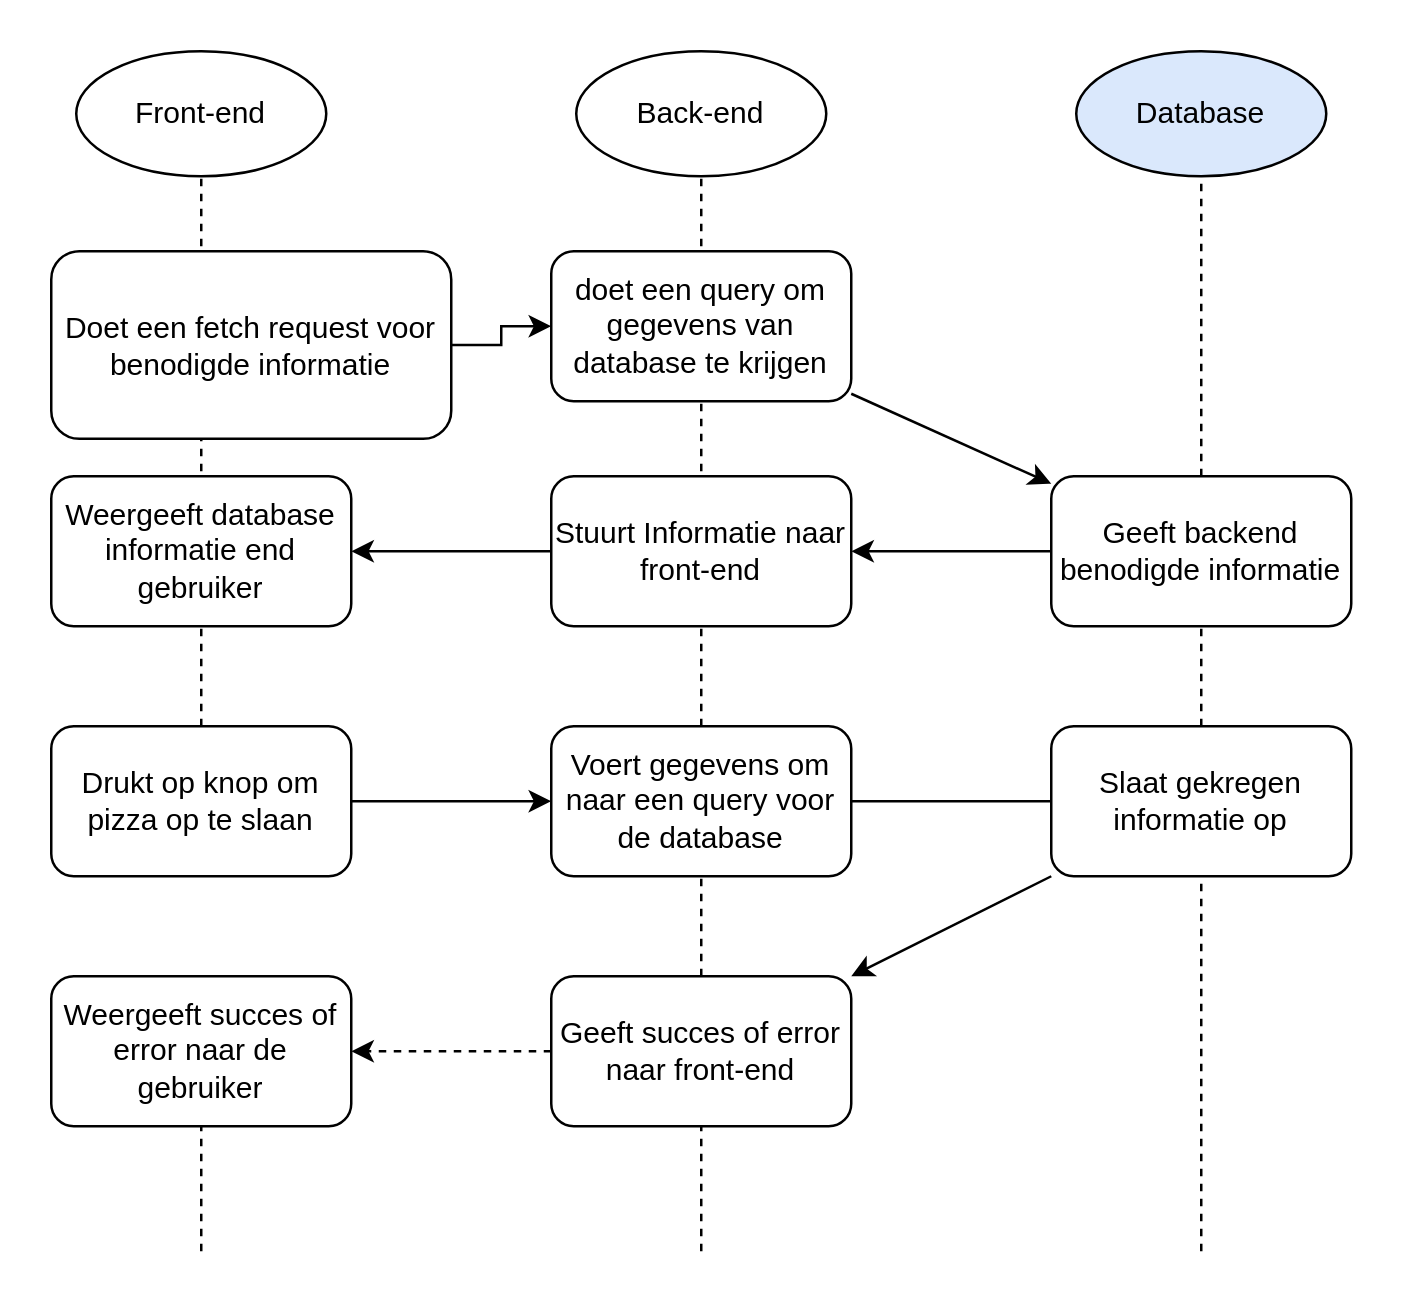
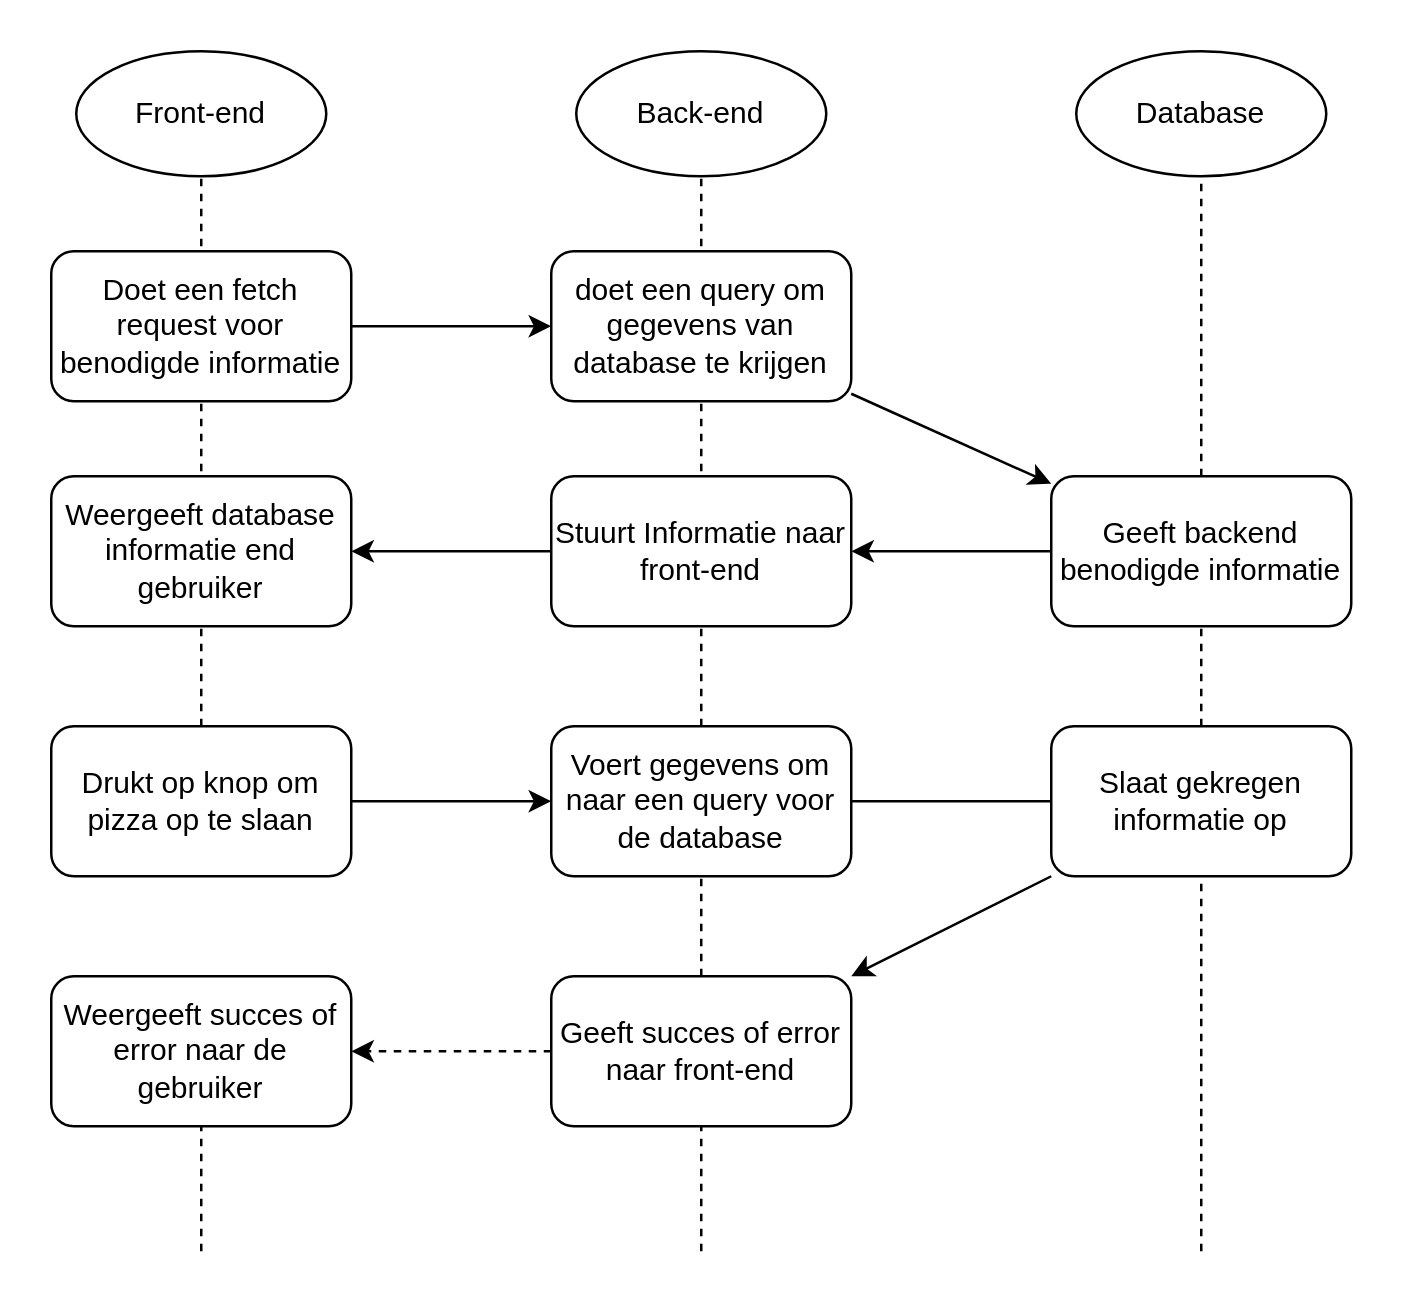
  <mxCell id="0" />
  <mxCell id="1" parent="0" />
  <mxCell id="2" value="" style="endArrow=none;dashed=1;html=1;rounded=0;entryX=0.5;entryY=1;entryDx=0;entryDy=0;" edge="1" parent="1" source="15" target="3"><mxGeometry width="50" height="50" relative="1" as="geometry"><mxPoint x="80" y="580" as="sourcePoint" /><mxPoint x="80" y="170" as="targetPoint" /></mxGeometry></mxCell>
  <mxCell id="3" value="Front-end" style="ellipse;whiteSpace=wrap;html=1;" vertex="1" parent="1"><mxGeometry x="30" width="100" height="50" as="geometry" y="20" /></mxCell>
  <mxCell id="4" value="" style="endArrow=none;dashed=1;html=1;rounded=0;" edge="1" parent="1" source="18" target="5"><mxGeometry width="50" height="50" relative="1" as="geometry"><mxPoint x="279.58" y="580" as="sourcePoint" /><mxPoint x="279.58" y="170" as="targetPoint" /></mxGeometry></mxCell>
  <mxCell id="5" value="Back-end" style="ellipse;whiteSpace=wrap;html=1;" vertex="1" parent="1"><mxGeometry x="230" width="100" height="50" as="geometry" y="20" /></mxCell>
- <mxCell id="6" value="Database" style="ellipse;whiteSpace=wrap;html=1;fillColor=#dae8fc;" vertex="1" parent="1"><mxGeometry x="430" width="100" height="50" as="geometry" y="20" /></mxCell>
+ <mxCell id="6" value="Database" style="ellipse;whiteSpace=wrap;html=1;" vertex="1" parent="1"><mxGeometry x="430" width="100" height="50" as="geometry" y="20" /></mxCell>
  <mxCell id="7" value="" style="endArrow=none;dashed=1;html=1;rounded=0;" edge="1" parent="1" source="10" target="6"><mxGeometry width="50" height="50" relative="1" as="geometry"><mxPoint x="479.58" y="580" as="sourcePoint" /><mxPoint x="479.58" y="170" as="targetPoint" /></mxGeometry></mxCell>
  <mxCell id="8" value="" style="endArrow=none;dashed=1;html=1;rounded=0;" edge="1" parent="1" target="10"><mxGeometry width="50" height="50" relative="1" as="geometry"><mxPoint x="480" y="500" as="sourcePoint" /><mxPoint x="479.58" y="170" as="targetPoint" /></mxGeometry></mxCell>
  <mxCell id="9" style="edgeStyle=orthogonalEdgeStyle;rounded=0;orthogonalLoop=1;jettySize=auto;html=1;" edge="1" parent="1" source="10" target="12"><mxGeometry relative="1" as="geometry" /></mxCell>
  <mxCell id="10" value="Geeft backend benodigde informatie" style="rounded=1;whiteSpace=wrap;html=1;" vertex="1" parent="1"><mxGeometry x="420" y="190" width="120" height="60" as="geometry" /></mxCell>
  <mxCell id="11" style="edgeStyle=orthogonalEdgeStyle;rounded=0;orthogonalLoop=1;jettySize=auto;html=1;entryX=1;entryY=0.5;entryDx=0;entryDy=0;" edge="1" parent="1" source="12" target="13"><mxGeometry relative="1" as="geometry" /></mxCell>
  <mxCell id="12" value="Stuurt Informatie naar front-end" style="rounded=1;whiteSpace=wrap;html=1;" vertex="1" parent="1"><mxGeometry x="220" y="190" width="120" height="60" as="geometry" /></mxCell>
  <mxCell id="13" value="Weergeeft database informatie end gebruiker" style="rounded=1;whiteSpace=wrap;html=1;" vertex="1" parent="1"><mxGeometry x="20" y="190" width="120" height="60" as="geometry" /></mxCell>
  <mxCell id="14" style="edgeStyle=orthogonalEdgeStyle;rounded=0;orthogonalLoop=1;jettySize=auto;html=1;" edge="1" parent="1" source="15" target="18"><mxGeometry relative="1" as="geometry" /></mxCell>
  <mxCell id="15" value="Drukt op knop om pizza op te slaan" style="rounded=1;whiteSpace=wrap;html=1;" vertex="1" parent="1"><mxGeometry x="20" y="290" width="120" height="60" as="geometry" /></mxCell>
  <mxCell id="16" value="" style="endArrow=none;dashed=1;html=1;rounded=0;" edge="1" parent="1" source="23" target="18"><mxGeometry width="50" height="50" relative="1" as="geometry"><mxPoint x="279.58" y="580" as="sourcePoint" /><mxPoint x="279.58" y="170" as="targetPoint" /></mxGeometry></mxCell>
  <mxCell id="17" style="edgeStyle=orthogonalEdgeStyle;rounded=0;orthogonalLoop=1;jettySize=auto;html=1;endArrow=none;" edge="1" parent="1" source="18" target="20"><mxGeometry relative="1" as="geometry" /></mxCell>
  <mxCell id="18" value="Voert gegevens om naar een query voor de database" style="rounded=1;whiteSpace=wrap;html=1;" vertex="1" parent="1"><mxGeometry x="220" y="290" width="120" height="60" as="geometry" /></mxCell>
  <mxCell id="19" style="rounded=0;orthogonalLoop=1;jettySize=auto;html=1;" edge="1" parent="1" source="20" target="23"><mxGeometry relative="1" as="geometry" /></mxCell>
  <mxCell id="20" value="Slaat gekregen informatie op" style="rounded=1;whiteSpace=wrap;html=1;" vertex="1" parent="1"><mxGeometry x="420" y="290" width="120" height="60" as="geometry" /></mxCell>
  <mxCell id="21" style="edgeStyle=orthogonalEdgeStyle;rounded=0;orthogonalLoop=1;jettySize=auto;html=1;dashed=1;" edge="1" parent="1" source="23" target="25"><mxGeometry relative="1" as="geometry" /></mxCell>
  <mxCell id="22" value="" style="endArrow=none;dashed=1;html=1;rounded=0;" edge="1" parent="1" target="23"><mxGeometry width="50" height="50" relative="1" as="geometry"><mxPoint x="280" y="500" as="sourcePoint" /><mxPoint x="280" y="350" as="targetPoint" /></mxGeometry></mxCell>
  <mxCell id="23" value="Geeft succes of error naar front-end" style="rounded=1;whiteSpace=wrap;html=1;" vertex="1" parent="1"><mxGeometry x="220" y="390" width="120" height="60" as="geometry" /></mxCell>
  <mxCell id="24" value="" style="endArrow=none;dashed=1;html=1;rounded=0;" edge="1" parent="1" target="25"><mxGeometry width="50" height="50" relative="1" as="geometry"><mxPoint x="80" y="500" as="sourcePoint" /><mxPoint x="80" y="350" as="targetPoint" /></mxGeometry></mxCell>
  <mxCell id="25" value="Weergeeft succes of error naar de gebruiker" style="rounded=1;whiteSpace=wrap;html=1;" vertex="1" parent="1"><mxGeometry x="20" y="390" width="120" height="60" as="geometry" /></mxCell>
  <mxCell id="26" style="edgeStyle=orthogonalEdgeStyle;rounded=0;orthogonalLoop=1;jettySize=auto;html=1;" edge="1" parent="1" source="27" target="29"><mxGeometry relative="1" as="geometry" /></mxCell>
- <mxCell id="27" value="Doet een fetch request voor benodigde informatie" style="rounded=1;whiteSpace=wrap;html=1;" vertex="1" parent="1"><mxGeometry x="20" y="100" width="160" height="75" as="geometry" /></mxCell>
+ <mxCell id="27" value="Doet een fetch request voor benodigde informatie" style="rounded=1;whiteSpace=wrap;html=1;" vertex="1" parent="1"><mxGeometry x="20" y="100" width="120" height="60" as="geometry" /></mxCell>
  <mxCell id="28" style="rounded=0;orthogonalLoop=1;jettySize=auto;html=1;" edge="1" parent="1" source="29" target="10"><mxGeometry relative="1" as="geometry" /></mxCell>
  <mxCell id="29" value="doet een query om gegevens van database te krijgen" style="rounded=1;whiteSpace=wrap;html=1;" vertex="1" parent="1"><mxGeometry x="220" y="100" width="120" height="60" as="geometry" /></mxCell>
